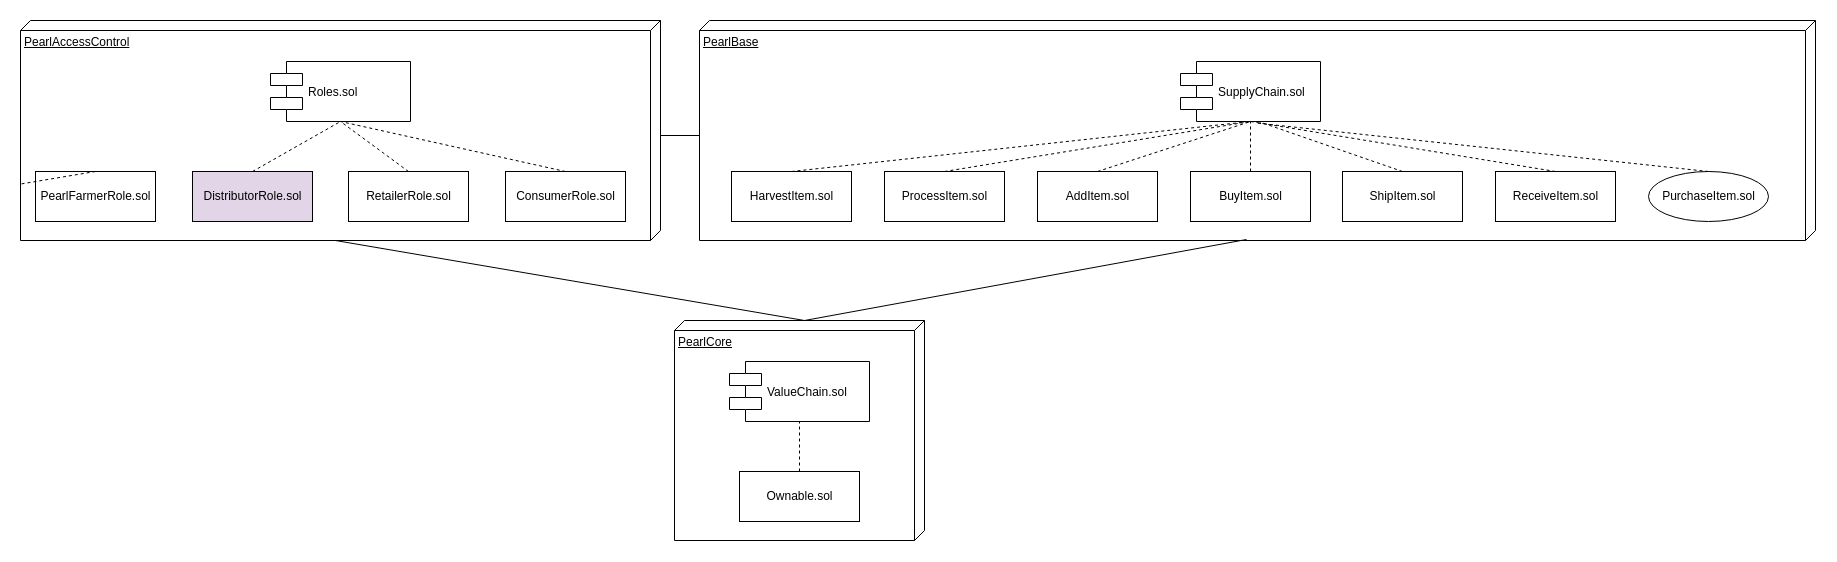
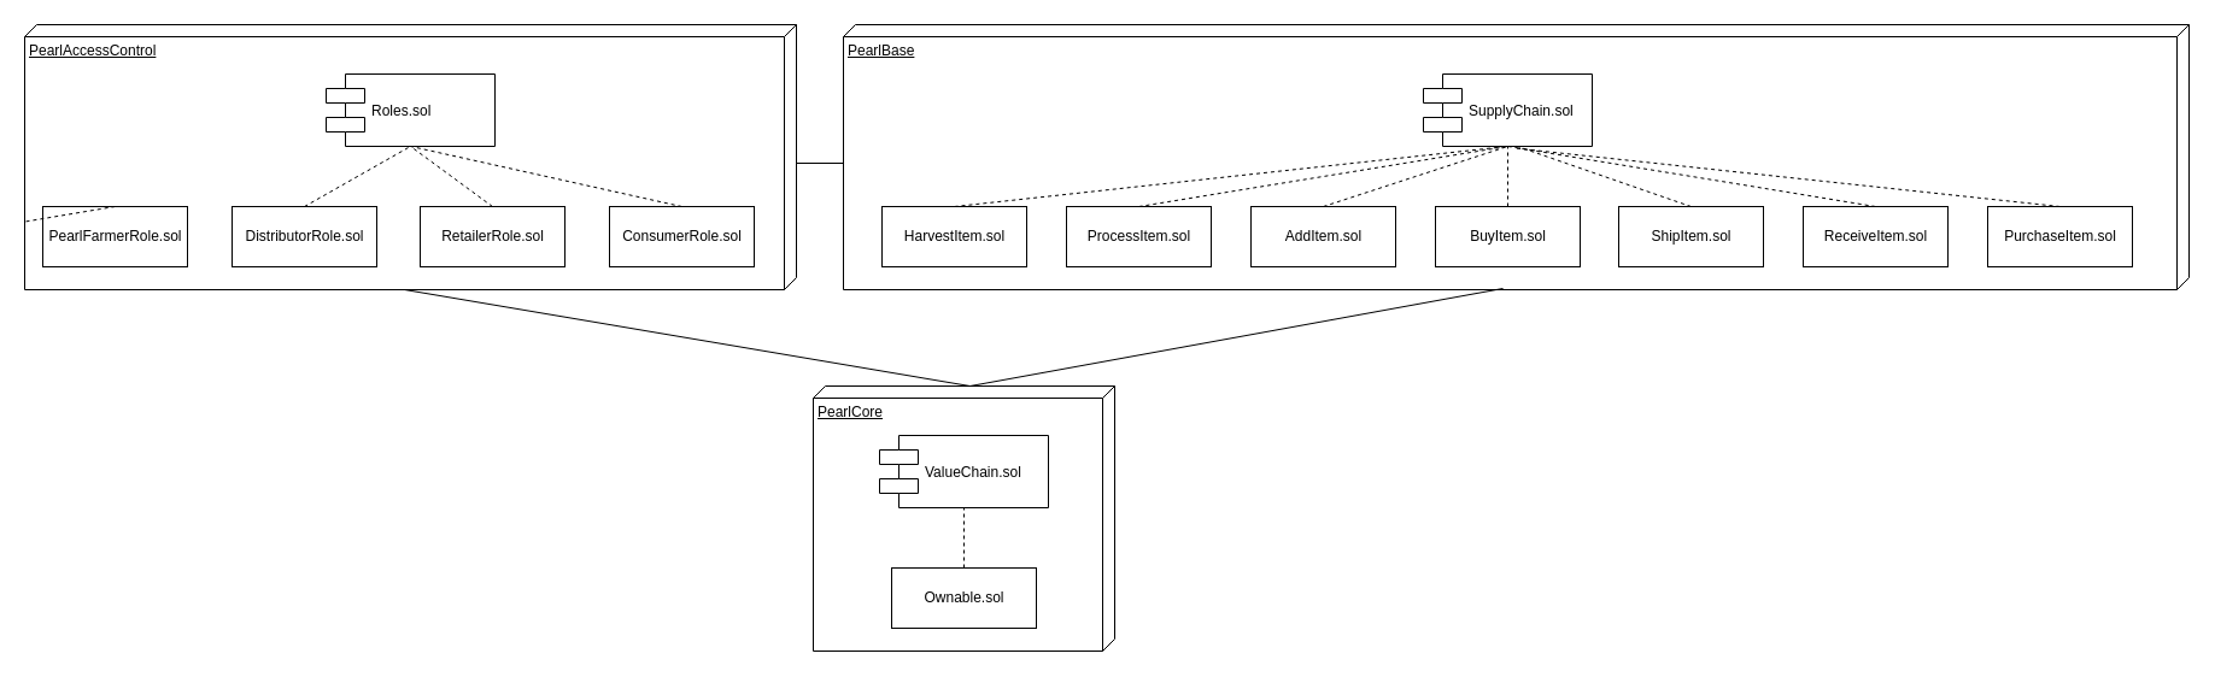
  <mxCell id="0" />
  <mxCell id="1" parent="0" />
  <mxCell id="2" value="PearlAccessControl" style="verticalAlign=top;align=left;spacingTop=8;spacingLeft=2;spacingRight=12;shape=cube;size=10;direction=south;fontStyle=4;html=1;" parent="1" vertex="1"><mxGeometry x="20" y="20" width="640" height="220" as="geometry" /></mxCell>
  <mxCell id="3" value="Roles.sol" style="shape=component;align=left;spacingLeft=36;" parent="1" vertex="1"><mxGeometry x="270" y="61" width="140" height="60" as="geometry" /></mxCell>
  <mxCell id="4" value="PearlFarmerRole.sol" style="html=1;" parent="1" vertex="1"><mxGeometry x="35" y="171" width="120" height="50" as="geometry" /></mxCell>
- <mxCell id="5" value="DistributorRole.sol" style="html=1;fillColor=#e1d5e7;" parent="1" vertex="1"><mxGeometry x="192" y="171" width="120" height="50" as="geometry" /></mxCell>
+ <mxCell id="5" value="DistributorRole.sol" style="html=1;" parent="1" vertex="1"><mxGeometry x="192" y="171" width="120" height="50" as="geometry" /></mxCell>
  <mxCell id="6" value="RetailerRole.sol" style="html=1;" parent="1" vertex="1"><mxGeometry x="348" y="171" width="120" height="50" as="geometry" /></mxCell>
  <mxCell id="7" value="ConsumerRole.sol" style="html=1;" parent="1" vertex="1"><mxGeometry x="505" y="171" width="120" height="50" as="geometry" /></mxCell>
  <mxCell id="8" value="" style="endArrow=none;dashed=1;html=1;exitX=0.5;exitY=0;exitDx=0;exitDy=0;" parent="1" source="4" target="2" edge="1"><mxGeometry width="50" height="50" relative="1" as="geometry"><mxPoint x="205" y="371" as="sourcePoint" /><mxPoint x="255" y="321" as="targetPoint" /></mxGeometry></mxCell>
  <mxCell id="9" value="" style="endArrow=none;dashed=1;html=1;exitX=0.5;exitY=0;exitDx=0;exitDy=0;entryX=0.5;entryY=1;entryDx=0;entryDy=0;" parent="1" source="5" target="3" edge="1"><mxGeometry width="50" height="50" relative="1" as="geometry"><mxPoint x="105" y="181" as="sourcePoint" /><mxPoint x="325" y="121" as="targetPoint" /></mxGeometry></mxCell>
  <mxCell id="10" value="" style="endArrow=none;dashed=1;html=1;exitX=0.5;exitY=0;exitDx=0;exitDy=0;entryX=0.5;entryY=1;entryDx=0;entryDy=0;" parent="1" source="6" target="3" edge="1"><mxGeometry width="50" height="50" relative="1" as="geometry"><mxPoint x="262" y="181" as="sourcePoint" /><mxPoint x="335" y="131" as="targetPoint" /></mxGeometry></mxCell>
  <mxCell id="11" value="" style="endArrow=none;dashed=1;html=1;exitX=0.5;exitY=0;exitDx=0;exitDy=0;entryX=0.5;entryY=1;entryDx=0;entryDy=0;" parent="1" source="7" target="3" edge="1"><mxGeometry width="50" height="50" relative="1" as="geometry"><mxPoint x="418" y="181" as="sourcePoint" /><mxPoint x="340" y="131" as="targetPoint" /></mxGeometry></mxCell>
  <mxCell id="12" value="PearlBase" style="verticalAlign=top;align=left;spacingTop=8;spacingLeft=2;spacingRight=12;shape=cube;size=10;direction=south;fontStyle=4;html=1;" parent="1" vertex="1"><mxGeometry x="699" y="20" width="1116" height="220" as="geometry" /></mxCell>
  <mxCell id="13" value="" style="endArrow=none;html=1;entryX=0;entryY=0;entryDx=115;entryDy=1116;entryPerimeter=0;" parent="1" target="12" edge="1"><mxGeometry width="50" height="50" relative="1" as="geometry"><mxPoint x="660" y="135" as="sourcePoint" /><mxPoint x="715" y="-170" as="targetPoint" /></mxGeometry></mxCell>
  <mxCell id="14" value="" style="endArrow=none;html=1;entryX=0;entryY=0;entryDx=220;entryDy=325;entryPerimeter=0;exitX=0;exitY=0;exitDx=0;exitDy=120;exitPerimeter=0;" parent="1" source="32" target="2" edge="1"><mxGeometry width="50" height="50" relative="1" as="geometry"><mxPoint x="25" y="610" as="sourcePoint" /><mxPoint x="75" y="560" as="targetPoint" /></mxGeometry></mxCell>
  <mxCell id="15" value="" style="endArrow=none;html=1;entryX=0;entryY=0;entryDx=0;entryDy=120;entryPerimeter=0;" parent="1" target="32" edge="1"><mxGeometry width="50" height="50" relative="1" as="geometry"><mxPoint x="1246" y="239" as="sourcePoint" /><mxPoint x="835" y="320" as="targetPoint" /></mxGeometry></mxCell>
  <mxCell id="16" value="SupplyChain.sol" style="shape=component;align=left;spacingLeft=36;" vertex="1" parent="1"><mxGeometry x="1180" y="61" width="140" height="60" as="geometry" /></mxCell>
  <mxCell id="17" value="HarvestItem.sol" style="html=1;" vertex="1" parent="1"><mxGeometry x="731" y="171" width="120" height="50" as="geometry" /></mxCell>
  <mxCell id="18" value="ProcessItem.sol" style="html=1;" vertex="1" parent="1"><mxGeometry x="884" y="171" width="120" height="50" as="geometry" /></mxCell>
  <mxCell id="19" value="AddItem.sol" style="html=1;" vertex="1" parent="1"><mxGeometry x="1037" y="171" width="120" height="50" as="geometry" /></mxCell>
  <mxCell id="20" value="BuyItem.sol" style="html=1;" vertex="1" parent="1"><mxGeometry x="1190" y="171" width="120" height="50" as="geometry" /></mxCell>
  <mxCell id="21" value="" style="endArrow=none;dashed=1;html=1;entryX=0.5;entryY=1;entryDx=0;entryDy=0;exitX=0.5;exitY=0;exitDx=0;exitDy=0;" edge="1" parent="1" source="17" target="16"><mxGeometry width="50" height="50" relative="1" as="geometry"><mxPoint x="901" y="371" as="sourcePoint" /><mxPoint x="951" y="321" as="targetPoint" /></mxGeometry></mxCell>
  <mxCell id="22" value="" style="endArrow=none;dashed=1;html=1;exitX=0.5;exitY=0;exitDx=0;exitDy=0;entryX=0.5;entryY=1;entryDx=0;entryDy=0;" edge="1" parent="1" source="18" target="16"><mxGeometry width="50" height="50" relative="1" as="geometry"><mxPoint x="801" y="181" as="sourcePoint" /><mxPoint x="1021" y="121" as="targetPoint" /></mxGeometry></mxCell>
  <mxCell id="23" value="" style="endArrow=none;dashed=1;html=1;exitX=0.5;exitY=0;exitDx=0;exitDy=0;entryX=0.5;entryY=1;entryDx=0;entryDy=0;" edge="1" parent="1" source="19" target="16"><mxGeometry width="50" height="50" relative="1" as="geometry"><mxPoint x="958" y="181" as="sourcePoint" /><mxPoint x="1031" y="131" as="targetPoint" /></mxGeometry></mxCell>
  <mxCell id="24" value="" style="endArrow=none;dashed=1;html=1;exitX=0.5;exitY=0;exitDx=0;exitDy=0;entryX=0.5;entryY=1;entryDx=0;entryDy=0;" edge="1" parent="1" source="20" target="16"><mxGeometry width="50" height="50" relative="1" as="geometry"><mxPoint x="1114" y="181" as="sourcePoint" /><mxPoint x="1036" y="131" as="targetPoint" /></mxGeometry></mxCell>
  <mxCell id="25" value="ShipItem.sol" style="html=1;" vertex="1" parent="1"><mxGeometry x="1342" y="171" width="120" height="50" as="geometry" /></mxCell>
  <mxCell id="26" value="ReceiveItem.sol" style="html=1;" vertex="1" parent="1"><mxGeometry x="1495" y="171" width="120" height="50" as="geometry" /></mxCell>
- <mxCell id="27" value="PurchaseItem.sol" style="ellipse;html=1;" vertex="1" parent="1"><mxGeometry x="1648" y="171" width="120" height="50" as="geometry" /></mxCell>
+ <mxCell id="27" value="PurchaseItem.sol" style="html=1;" vertex="1" parent="1"><mxGeometry x="1648" y="171" width="120" height="50" as="geometry" /></mxCell>
  <mxCell id="28" value="" style="endArrow=none;dashed=1;html=1;exitX=0.5;exitY=0;exitDx=0;exitDy=0;entryX=0.5;entryY=1;entryDx=0;entryDy=0;" edge="1" parent="1" source="26" target="16"><mxGeometry width="50" height="50" relative="1" as="geometry"><mxPoint x="1270.286" y="190.429" as="sourcePoint" /><mxPoint x="1327" y="120" as="targetPoint" /></mxGeometry></mxCell>
  <mxCell id="29" value="" style="endArrow=none;dashed=1;html=1;exitX=0.5;exitY=0;exitDx=0;exitDy=0;" edge="1" parent="1" source="25"><mxGeometry width="50" height="50" relative="1" as="geometry"><mxPoint x="1280.286" y="200.429" as="sourcePoint" /><mxPoint x="1255" y="120" as="targetPoint" /></mxGeometry></mxCell>
  <mxCell id="30" value="" style="endArrow=none;dashed=1;html=1;exitX=0.5;exitY=0;exitDx=0;exitDy=0;entryX=0.552;entryY=1.028;entryDx=0;entryDy=0;entryPerimeter=0;" edge="1" parent="1" source="27" target="16"><mxGeometry width="50" height="50" relative="1" as="geometry"><mxPoint x="1290.286" y="210.429" as="sourcePoint" /><mxPoint x="1327" y="120" as="targetPoint" /></mxGeometry></mxCell>
  <mxCell id="31" value="" style="group" vertex="1" connectable="0" parent="1"><mxGeometry x="674" y="320" width="250" height="220" as="geometry" /></mxCell>
  <mxCell id="32" value="PearlCore" style="verticalAlign=top;align=left;spacingTop=8;spacingLeft=2;spacingRight=12;shape=cube;size=10;direction=south;fontStyle=4;html=1;" parent="31" vertex="1"><mxGeometry width="250" height="220" as="geometry" /></mxCell>
  <mxCell id="33" value="ValueChain.sol" style="shape=component;align=left;spacingLeft=36;" vertex="1" parent="31"><mxGeometry x="55" y="41" width="140" height="60" as="geometry" /></mxCell>
  <mxCell id="34" value="Ownable.sol" style="html=1;" vertex="1" parent="31"><mxGeometry x="65" y="151" width="120" height="50" as="geometry" /></mxCell>
  <mxCell id="35" value="" style="endArrow=none;dashed=1;html=1;exitX=0.5;exitY=0;exitDx=0;exitDy=0;entryX=0.5;entryY=1;entryDx=0;entryDy=0;" edge="1" parent="31" source="34" target="33"><mxGeometry width="50" height="50" relative="1" as="geometry"><mxPoint x="-486" y="-179" as="sourcePoint" /><mxPoint x="-413" y="-229" as="targetPoint" /></mxGeometry></mxCell>
